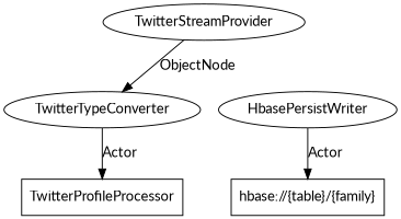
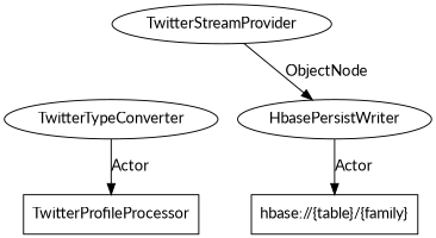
  digraph {
    fontname=Lato
    node [fontname=Lato shape=ellipse]
    edge [fontname=Lato]
    n1 [label=TwitterStreamProvider]
    TwitterTypeConverter [shape=""]
    n3 [label=TwitterProfileProcessor shape=box]
    n4 [label=HbasePersistWriter]
    n5 [label="hbase://{table}/{family}" shape=box]
-   n1 -> TwitterTypeConverter [label=ObjectNode]
+   n1 -> n4 [label=ObjectNode]
    TwitterTypeConverter -> n3 [label=Actor]
    n4 -> n5 [label=Actor]
  }
